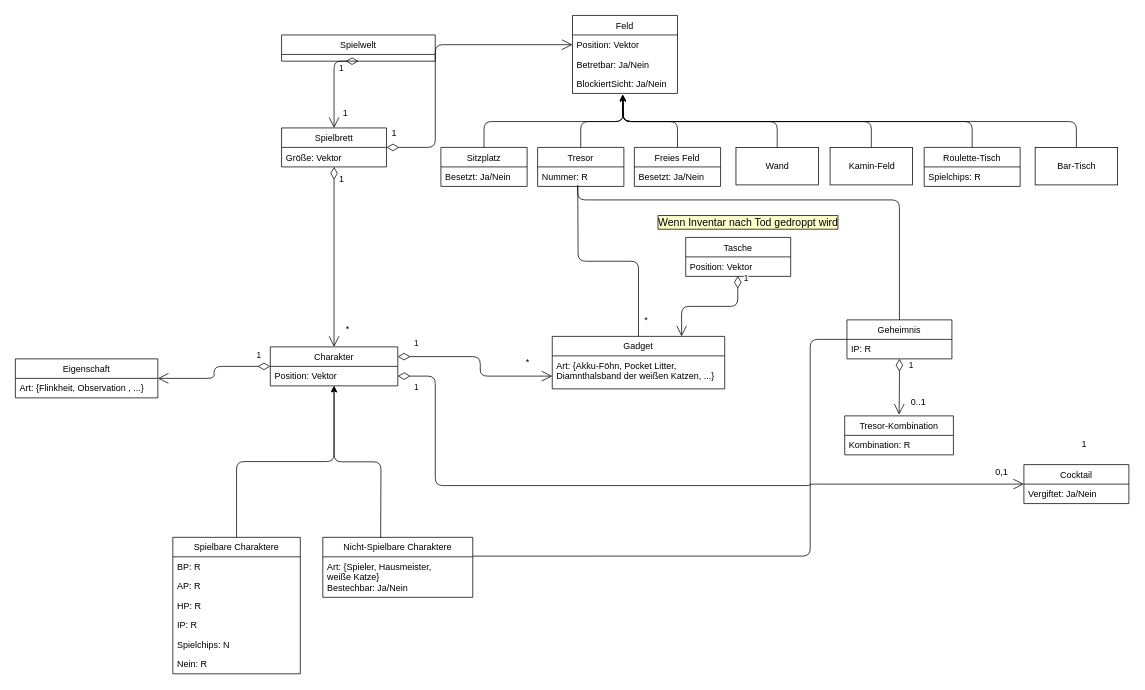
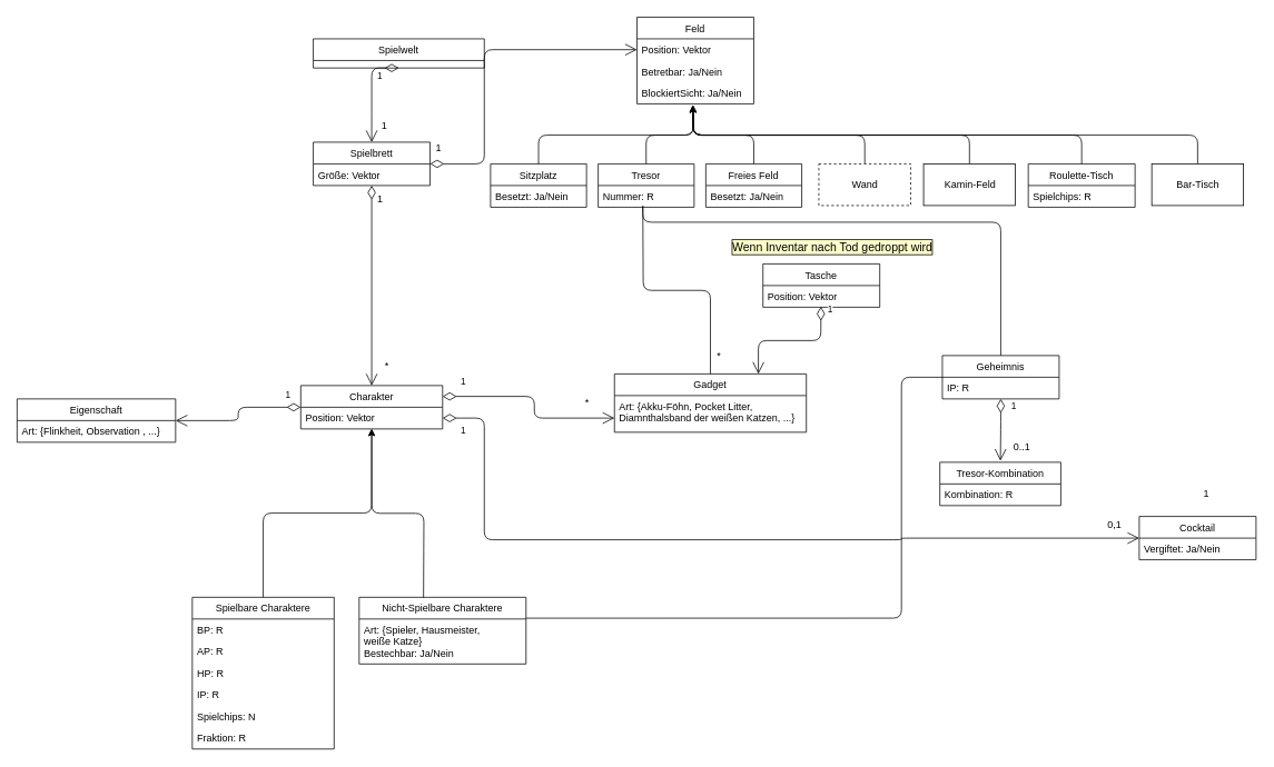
  <mxCell id="0" />
  <mxCell id="1" parent="0" />
  <mxCell id="2" value="Spielwelt" style="swimlane;fontStyle=0;childLayout=stackLayout;horizontal=1;startSize=26;fillColor=none;horizontalStack=0;resizeParent=1;resizeParentMax=0;resizeLast=0;collapsible=1;marginBottom=0;" parent="1" vertex="1"><mxGeometry x="375" y="46" width="205" height="35" as="geometry" /></mxCell>
  <mxCell id="3" value="Charakter" style="swimlane;fontStyle=0;childLayout=stackLayout;horizontal=1;startSize=26;fillColor=none;horizontalStack=0;resizeParent=1;resizeParentMax=0;resizeLast=0;collapsible=1;marginBottom=0;" parent="1" vertex="1"><mxGeometry x="360" y="462" width="170" height="52" as="geometry" /></mxCell>
  <mxCell id="4" value="Position: Vektor" style="text;strokeColor=none;fillColor=none;align=left;verticalAlign=top;spacingLeft=4;spacingRight=4;overflow=hidden;rotatable=0;points=[[0,0.5],[1,0.5]];portConstraint=eastwest;" parent="3" vertex="1"><mxGeometry y="26" width="170" height="26" as="geometry" /></mxCell>
  <mxCell id="5" style="edgeStyle=elbowEdgeStyle;rounded=1;jumpStyle=none;orthogonalLoop=1;jettySize=auto;elbow=vertical;html=1;entryX=0;entryY=0.5;entryDx=0;entryDy=0;" parent="3" source="4" target="4" edge="1"><mxGeometry relative="1" as="geometry" /></mxCell>
  <mxCell id="6" value="Eigenschaft" style="swimlane;fontStyle=0;childLayout=stackLayout;horizontal=1;startSize=26;fillColor=none;horizontalStack=0;resizeParent=1;resizeParentMax=0;resizeLast=0;collapsible=1;marginBottom=0;" parent="1" vertex="1"><mxGeometry x="20" y="478" width="190" height="52" as="geometry" /></mxCell>
  <mxCell id="7" value="Art: {Flinkheit, Observation , ...}" style="text;strokeColor=none;fillColor=none;align=left;verticalAlign=top;spacingLeft=4;spacingRight=4;overflow=hidden;rotatable=0;points=[[0,0.5],[1,0.5]];portConstraint=eastwest;" vertex="1" parent="6"><mxGeometry y="26" width="190" height="26" as="geometry" /></mxCell>
  <mxCell id="8" value="Gadget" style="swimlane;fontStyle=0;childLayout=stackLayout;horizontal=1;startSize=26;fillColor=none;horizontalStack=0;resizeParent=1;resizeParentMax=0;resizeLast=0;collapsible=1;marginBottom=0;" parent="1" vertex="1"><mxGeometry x="736" y="448" width="230" height="70" as="geometry" /></mxCell>
  <mxCell id="9" value="Art: {Akku-Föhn, Pocket Litter,&#10;Diamnthalsband der weißen Katzen, ...}" style="text;strokeColor=none;fillColor=none;align=left;verticalAlign=top;spacingLeft=4;spacingRight=4;overflow=hidden;rotatable=0;points=[[0,0.5],[1,0.5]];portConstraint=eastwest;" vertex="1" parent="8"><mxGeometry y="26" width="230" height="44" as="geometry" /></mxCell>
  <mxCell id="10" value="Spielbrett" style="swimlane;fontStyle=0;childLayout=stackLayout;horizontal=1;startSize=26;fillColor=none;horizontalStack=0;resizeParent=1;resizeParentMax=0;resizeLast=0;collapsible=1;marginBottom=0;" parent="1" vertex="1"><mxGeometry x="375" y="170" width="140" height="52" as="geometry" /></mxCell>
  <mxCell id="11" value="Größe: Vektor" style="text;strokeColor=none;fillColor=none;align=left;verticalAlign=top;spacingLeft=4;spacingRight=4;overflow=hidden;rotatable=0;points=[[0,0.5],[1,0.5]];portConstraint=eastwest;" vertex="1" parent="10"><mxGeometry y="26" width="140" height="26" as="geometry" /></mxCell>
  <mxCell id="12" style="edgeStyle=orthogonalEdgeStyle;rounded=1;jumpStyle=none;jumpSize=16;orthogonalLoop=1;jettySize=auto;html=1;exitX=0.5;exitY=0;exitDx=0;exitDy=0;entryX=0.5;entryY=1;entryDx=0;entryDy=0;" edge="1" parent="1" target="3"><mxGeometry relative="1" as="geometry"><mxPoint x="430" y="566" as="targetPoint" /><mxPoint x="507.143" y="716.571" as="sourcePoint" /></mxGeometry></mxCell>
  <mxCell id="13" value="Feld" style="swimlane;fontStyle=0;childLayout=stackLayout;horizontal=1;startSize=26;fillColor=none;horizontalStack=0;resizeParent=1;resizeParentMax=0;resizeLast=0;collapsible=1;marginBottom=0;fontSize=12;" parent="1" vertex="1"><mxGeometry x="763" y="20" width="140" height="104" as="geometry" /></mxCell>
  <mxCell id="14" value="Position: Vektor" style="text;strokeColor=none;fillColor=none;align=left;verticalAlign=top;spacingLeft=4;spacingRight=4;overflow=hidden;rotatable=0;points=[[0,0.5],[1,0.5]];portConstraint=eastwest;" parent="13" vertex="1"><mxGeometry y="26" width="140" height="26" as="geometry" /></mxCell>
  <mxCell id="15" value="Betretbar: Ja/Nein" style="text;strokeColor=none;fillColor=none;align=left;verticalAlign=top;spacingLeft=4;spacingRight=4;overflow=hidden;rotatable=0;points=[[0,0.5],[1,0.5]];portConstraint=eastwest;" parent="13" vertex="1"><mxGeometry y="52" width="140" height="26" as="geometry" /></mxCell>
  <mxCell id="16" value="BlockiertSicht: Ja/Nein" style="text;strokeColor=none;fillColor=none;align=left;verticalAlign=top;spacingLeft=4;spacingRight=4;overflow=hidden;rotatable=0;points=[[0,0.5],[1,0.5]];portConstraint=eastwest;" parent="13" vertex="1"><mxGeometry y="78" width="140" height="26" as="geometry" /></mxCell>
  <mxCell id="17" style="edgeStyle=orthogonalEdgeStyle;rounded=1;jumpStyle=none;jumpSize=16;orthogonalLoop=1;jettySize=auto;html=1;exitX=0.5;exitY=0;exitDx=0;exitDy=0;" edge="1" parent="1" source="18"><mxGeometry relative="1" as="geometry"><mxPoint x="830" y="126" as="targetPoint" /></mxGeometry></mxCell>
- <mxCell id="18" value="Wand" style="html=1;fontSize=12;" parent="1" vertex="1"><mxGeometry x="981" y="196" width="110" height="50" as="geometry" /></mxCell>
+ <mxCell id="18" value="Wand" style="html=1;fontSize=12;dashed=1;" parent="1" vertex="1"><mxGeometry x="981" y="196" width="110" height="50" as="geometry" /></mxCell>
  <mxCell id="19" style="edgeStyle=orthogonalEdgeStyle;rounded=1;jumpStyle=none;jumpSize=16;orthogonalLoop=1;jettySize=auto;html=1;exitX=0.5;exitY=0;exitDx=0;exitDy=0;" edge="1" parent="1" source="20"><mxGeometry relative="1" as="geometry"><mxPoint x="830" y="126" as="targetPoint" /></mxGeometry></mxCell>
  <mxCell id="20" value="Kamin-Feld" style="html=1;fontSize=12;" parent="1" vertex="1"><mxGeometry x="1106.5" y="196" width="110" height="50" as="geometry" /></mxCell>
  <mxCell id="21" style="edgeStyle=orthogonalEdgeStyle;rounded=1;jumpStyle=none;jumpSize=16;orthogonalLoop=1;jettySize=auto;html=1;exitX=0.5;exitY=0;exitDx=0;exitDy=0;" edge="1" parent="1" source="22"><mxGeometry relative="1" as="geometry"><mxPoint x="830" y="126" as="targetPoint" /></mxGeometry></mxCell>
  <mxCell id="22" value="Bar-Tisch" style="html=1;fontSize=12;" parent="1" vertex="1"><mxGeometry x="1380" y="196" width="110" height="50" as="geometry" /></mxCell>
  <mxCell id="23" value="Cocktail" style="swimlane;fontStyle=0;childLayout=stackLayout;horizontal=1;startSize=26;fillColor=none;horizontalStack=0;resizeParent=1;resizeParentMax=0;resizeLast=0;collapsible=1;marginBottom=0;fontSize=12;" parent="1" vertex="1"><mxGeometry x="1365" y="619" width="140" height="52" as="geometry" /></mxCell>
  <mxCell id="24" value="Vergiftet: Ja/Nein" style="text;strokeColor=none;fillColor=none;align=left;verticalAlign=top;spacingLeft=4;spacingRight=4;overflow=hidden;rotatable=0;points=[[0,0.5],[1,0.5]];portConstraint=eastwest;" parent="23" vertex="1"><mxGeometry y="26" width="140" height="26" as="geometry" /></mxCell>
  <mxCell id="25" value="Geheimnis" style="swimlane;fontStyle=0;childLayout=stackLayout;horizontal=1;startSize=26;fillColor=none;horizontalStack=0;resizeParent=1;resizeParentMax=0;resizeLast=0;collapsible=1;marginBottom=0;fontSize=12;" parent="1" vertex="1"><mxGeometry x="1129" y="426" width="140" height="52" as="geometry" /></mxCell>
  <mxCell id="26" value="IP: R" style="text;strokeColor=none;fillColor=none;align=left;verticalAlign=top;spacingLeft=4;spacingRight=4;overflow=hidden;rotatable=0;points=[[0,0.5],[1,0.5]];portConstraint=eastwest;" parent="25" vertex="1"><mxGeometry y="26" width="140" height="26" as="geometry" /></mxCell>
  <mxCell id="27" value="Tasche" style="swimlane;fontStyle=0;childLayout=stackLayout;horizontal=1;startSize=26;fillColor=none;horizontalStack=0;resizeParent=1;resizeParentMax=0;resizeLast=0;collapsible=1;marginBottom=0;fontSize=12;" parent="1" vertex="1"><mxGeometry x="914" y="316" width="140" height="52" as="geometry" /></mxCell>
  <mxCell id="28" value="Position: Vektor" style="text;strokeColor=none;fillColor=none;align=left;verticalAlign=top;spacingLeft=4;spacingRight=4;overflow=hidden;rotatable=0;points=[[0,0.5],[1,0.5]];portConstraint=eastwest;" parent="27" vertex="1"><mxGeometry y="26" width="140" height="26" as="geometry" /></mxCell>
  <mxCell id="29" value="Wenn Inventar nach Tod gedroppt wird" style="text;html=1;align=center;verticalAlign=middle;resizable=0;points=[];;autosize=1;fontSize=14;labelBackgroundColor=#FFFFCC;labelBorderColor=#000000;spacingRight=5;" parent="1" vertex="1"><mxGeometry x="869" y="286" width="260" height="20" as="geometry" /></mxCell>
  <mxCell id="30" value="1" style="endArrow=open;html=1;endSize=12;startArrow=diamondThin;startSize=14;startFill=0;edgeStyle=orthogonalEdgeStyle;align=left;verticalAlign=bottom;entryX=1;entryY=0.5;entryDx=0;entryDy=0;exitX=0;exitY=0.5;exitDx=0;exitDy=0;" parent="1" source="3" target="6" edge="1"><mxGeometry x="-0.757" y="-5" relative="1" as="geometry"><mxPoint x="340" y="486" as="sourcePoint" /><mxPoint x="370" y="497.5" as="targetPoint" /><mxPoint as="offset" /></mxGeometry></mxCell>
  <mxCell id="31" value="1" style="endArrow=open;html=1;endSize=12;startArrow=diamondThin;startSize=14;startFill=0;edgeStyle=orthogonalEdgeStyle;align=left;verticalAlign=bottom;entryX=0;entryY=0.5;entryDx=0;entryDy=0;jumpStyle=arc;exitX=1;exitY=0.5;exitDx=0;exitDy=0;" parent="1" source="4" target="23" edge="1"><mxGeometry x="-0.847" y="-30" relative="1" as="geometry"><mxPoint x="580" y="537" as="sourcePoint" /><mxPoint x="470" y="896" as="targetPoint" /><Array as="points"><mxPoint x="580" y="501" /><mxPoint x="580" y="647" /><mxPoint x="1080" y="647" /><mxPoint x="1080" y="645" /></Array><mxPoint y="-1" as="offset" /></mxGeometry></mxCell>
  <mxCell id="32" value="0,1" style="text;html=1;align=center;verticalAlign=middle;resizable=0;points=[];;autosize=1;" parent="1" vertex="1"><mxGeometry x="1320" y="619" width="30" height="20" as="geometry" /></mxCell>
  <mxCell id="33" value="1" style="endArrow=open;html=1;endSize=12;startArrow=diamondThin;startSize=14;startFill=0;edgeStyle=orthogonalEdgeStyle;align=left;verticalAlign=bottom;exitX=1;exitY=0.25;exitDx=0;exitDy=0;" parent="1" source="3" edge="1"><mxGeometry x="-0.827" y="9" relative="1" as="geometry"><mxPoint x="560" y="467" as="sourcePoint" /><mxPoint x="736" y="501" as="targetPoint" /><Array as="points"><mxPoint x="640" y="475" /><mxPoint x="640" y="501" /></Array><mxPoint as="offset" /></mxGeometry></mxCell>
  <mxCell id="34" style="edgeStyle=elbowEdgeStyle;rounded=1;jumpStyle=none;orthogonalLoop=1;jettySize=auto;elbow=vertical;html=1;entryX=0;entryY=0.75;entryDx=0;entryDy=0;" parent="1" source="8" target="8" edge="1"><mxGeometry relative="1" as="geometry" /></mxCell>
  <mxCell id="35" value="*" style="text;html=1;align=center;verticalAlign=middle;resizable=0;points=[];;autosize=1;" parent="1" vertex="1"><mxGeometry x="692.5" y="473" width="20" height="20" as="geometry" /></mxCell>
  <mxCell id="36" value="1" style="endArrow=open;html=1;endSize=12;startArrow=diamondThin;startSize=14;startFill=0;edgeStyle=orthogonalEdgeStyle;align=left;verticalAlign=bottom;exitX=0.496;exitY=0.977;exitDx=0;exitDy=0;exitPerimeter=0;entryX=0.75;entryY=0;entryDx=0;entryDy=0;" parent="1" source="28" target="8" edge="1"><mxGeometry x="-0.83" y="7" relative="1" as="geometry"><mxPoint x="1023" y="386" as="sourcePoint" /><mxPoint x="1183" y="386" as="targetPoint" /><mxPoint as="offset" /></mxGeometry></mxCell>
  <mxCell id="37" value="*" style="text;html=1;align=center;verticalAlign=middle;resizable=0;points=[];;autosize=1;" parent="1" vertex="1"><mxGeometry x="850.5" y="416" width="20" height="20" as="geometry" /></mxCell>
  <mxCell id="38" value="1" style="endArrow=open;html=1;endSize=12;startArrow=diamondThin;startSize=14;startFill=0;edgeStyle=orthogonalEdgeStyle;align=left;verticalAlign=bottom;exitX=0.5;exitY=1;exitDx=0;exitDy=0;entryX=0.5;entryY=0;entryDx=0;entryDy=0;" parent="1" source="2" target="10" edge="1"><mxGeometry x="0.333" y="30" relative="1" as="geometry"><mxPoint x="487.5" y="296" as="sourcePoint" /><mxPoint x="647.5" y="296" as="targetPoint" /><Array as="points"><mxPoint x="445" y="146" /><mxPoint x="445" y="146" /></Array><mxPoint x="-25" y="-30" as="offset" /></mxGeometry></mxCell>
  <mxCell id="39" value="1" style="text;html=1;align=center;verticalAlign=middle;resizable=0;points=[];;autosize=1;" parent="1" vertex="1"><mxGeometry x="449.5" y="141" width="20" height="20" as="geometry" /></mxCell>
  <mxCell id="40" value="1" style="endArrow=open;html=1;endSize=12;startArrow=diamondThin;startSize=14;startFill=0;edgeStyle=orthogonalEdgeStyle;align=left;verticalAlign=bottom;fontSize=12;exitX=0.5;exitY=1;exitDx=0;exitDy=0;entryX=0.5;entryY=0;entryDx=0;entryDy=0;" parent="1" source="10" target="3" edge="1"><mxGeometry x="-0.786" y="5" relative="1" as="geometry"><mxPoint x="562.5" y="306" as="sourcePoint" /><mxPoint x="445" y="326" as="targetPoint" /><mxPoint as="offset" /></mxGeometry></mxCell>
  <mxCell id="41" value="*" style="text;html=1;align=center;verticalAlign=middle;resizable=0;points=[];;autosize=1;fontSize=12;" parent="1" vertex="1"><mxGeometry x="452.5" y="428" width="20" height="20" as="geometry" /></mxCell>
  <mxCell id="42" value="" style="endArrow=none;html=1;edgeStyle=orthogonalEdgeStyle;fontSize=12;entryX=0;entryY=0.5;entryDx=0;entryDy=0;jumpStyle=arc;jumpSize=16;exitX=1;exitY=0.313;exitDx=0;exitDy=0;exitPerimeter=0;" parent="1" source="71" target="25" edge="1"><mxGeometry relative="1" as="geometry"><mxPoint x="650" y="756" as="sourcePoint" /><mxPoint x="782.5" y="741" as="targetPoint" /><Array as="points"><mxPoint x="1080" y="741" /><mxPoint x="1080" y="452" /></Array></mxGeometry></mxCell>
  <mxCell id="43" value="" style="endArrow=none;html=1;edgeStyle=orthogonalEdgeStyle;fontSize=12;exitX=0.5;exitY=1;exitDx=0;exitDy=0;entryX=0.5;entryY=0;entryDx=0;entryDy=0;" parent="1" target="8" edge="1"><mxGeometry relative="1" as="geometry"><mxPoint x="770" y="246.571" as="sourcePoint" /><mxPoint x="910.5" y="285.5" as="targetPoint" /></mxGeometry></mxCell>
  <mxCell id="44" value="" style="endArrow=none;html=1;edgeStyle=orthogonalEdgeStyle;fontSize=12;exitX=0.5;exitY=1;exitDx=0;exitDy=0;entryX=0.5;entryY=0;entryDx=0;entryDy=0;" parent="1" target="25" edge="1"><mxGeometry relative="1" as="geometry"><mxPoint x="770" y="246.571" as="sourcePoint" /><mxPoint x="1320" y="351.5" as="targetPoint" /><Array as="points"><mxPoint x="770" y="266" /><mxPoint x="1199" y="266" /></Array></mxGeometry></mxCell>
  <mxCell id="45" value="1" style="text;html=1;align=center;verticalAlign=middle;resizable=0;points=[];;autosize=1;fontSize=12;" parent="1" vertex="1"><mxGeometry x="1435" y="582" width="20" height="20" as="geometry" /></mxCell>
  <mxCell id="46" value="1" style="endArrow=open;html=1;endSize=12;startArrow=diamondThin;startSize=14;startFill=0;edgeStyle=orthogonalEdgeStyle;align=left;verticalAlign=bottom;fontSize=12;exitX=1;exitY=0.5;exitDx=0;exitDy=0;entryX=0;entryY=0.5;entryDx=0;entryDy=0;" parent="1" source="10" target="14" edge="1"><mxGeometry x="-0.61" y="60" relative="1" as="geometry"><mxPoint x="603" y="315" as="sourcePoint" /><mxPoint x="763" y="315" as="targetPoint" /><Array as="points"><mxPoint x="580" y="196" /><mxPoint x="580" y="59" /></Array><mxPoint as="offset" /></mxGeometry></mxCell>
  <mxCell id="47" value="1" style="endArrow=open;html=1;endSize=12;startArrow=diamondThin;startSize=14;startFill=0;edgeStyle=orthogonalEdgeStyle;align=left;verticalAlign=bottom;entryX=0.5;entryY=0;entryDx=0;entryDy=0;" parent="1" source="25" edge="1"><mxGeometry x="-0.513" y="11" relative="1" as="geometry"><mxPoint x="1184" y="510.5" as="sourcePoint" /><mxPoint x="1198.571" y="552.286" as="targetPoint" /><mxPoint as="offset" /></mxGeometry></mxCell>
  <mxCell id="48" value="0..1" style="text;html=1;align=center;verticalAlign=middle;resizable=0;points=[];;autosize=1;" parent="1" vertex="1"><mxGeometry x="1204" y="526" width="40" height="20" as="geometry" /></mxCell>
  <mxCell id="49" style="edgeStyle=orthogonalEdgeStyle;rounded=1;jumpStyle=none;jumpSize=16;orthogonalLoop=1;jettySize=auto;html=1;exitX=0.5;exitY=0;exitDx=0;exitDy=0;" edge="1" parent="1" source="50"><mxGeometry relative="1" as="geometry"><mxPoint x="830" y="126" as="targetPoint" /></mxGeometry></mxCell>
  <mxCell id="50" value="Roulette-Tisch" style="swimlane;fontStyle=0;childLayout=stackLayout;horizontal=1;startSize=26;fillColor=none;horizontalStack=0;resizeParent=1;resizeParentMax=0;resizeLast=0;collapsible=1;marginBottom=0;" vertex="1" parent="1"><mxGeometry x="1232" y="196" width="128" height="52" as="geometry" /></mxCell>
  <mxCell id="51" value="Spielchips: R" style="text;strokeColor=none;fillColor=none;align=left;verticalAlign=top;spacingLeft=4;spacingRight=4;overflow=hidden;rotatable=0;points=[[0,0.5],[1,0.5]];portConstraint=eastwest;" vertex="1" parent="50"><mxGeometry y="26" width="128" height="26" as="geometry" /></mxCell>
  <mxCell id="52" style="edgeStyle=orthogonalEdgeStyle;rounded=1;jumpStyle=none;jumpSize=16;orthogonalLoop=1;jettySize=auto;html=1;exitX=0.5;exitY=0;exitDx=0;exitDy=0;" edge="1" parent="1" source="53"><mxGeometry relative="1" as="geometry"><mxPoint x="830" y="126" as="targetPoint" /></mxGeometry></mxCell>
  <mxCell id="53" value="Sitzplatz" style="swimlane;fontStyle=0;childLayout=stackLayout;horizontal=1;startSize=26;fillColor=none;horizontalStack=0;resizeParent=1;resizeParentMax=0;resizeLast=0;collapsible=1;marginBottom=0;" vertex="1" parent="1"><mxGeometry x="587.5" y="196" width="115" height="52" as="geometry" /></mxCell>
  <mxCell id="54" value="Besetzt: Ja/Nein" style="text;strokeColor=none;fillColor=none;align=left;verticalAlign=top;spacingLeft=4;spacingRight=4;overflow=hidden;rotatable=0;points=[[0,0.5],[1,0.5]];portConstraint=eastwest;" vertex="1" parent="53"><mxGeometry y="26" width="115" height="26" as="geometry" /></mxCell>
  <mxCell id="55" style="edgeStyle=orthogonalEdgeStyle;rounded=1;jumpStyle=none;jumpSize=16;orthogonalLoop=1;jettySize=auto;html=1;exitX=0.5;exitY=0;exitDx=0;exitDy=0;" edge="1" parent="1" source="56"><mxGeometry relative="1" as="geometry"><mxPoint x="830" y="126" as="targetPoint" /></mxGeometry></mxCell>
  <mxCell id="56" value="Freies Feld" style="swimlane;fontStyle=0;childLayout=stackLayout;horizontal=1;startSize=26;fillColor=none;horizontalStack=0;resizeParent=1;resizeParentMax=0;resizeLast=0;collapsible=1;marginBottom=0;" vertex="1" parent="1"><mxGeometry x="845.5" y="196" width="115" height="52" as="geometry" /></mxCell>
  <mxCell id="57" value="Besetzt: Ja/Nein" style="text;strokeColor=none;fillColor=none;align=left;verticalAlign=top;spacingLeft=4;spacingRight=4;overflow=hidden;rotatable=0;points=[[0,0.5],[1,0.5]];portConstraint=eastwest;" vertex="1" parent="56"><mxGeometry y="26" width="115" height="26" as="geometry" /></mxCell>
  <mxCell id="58" style="edgeStyle=orthogonalEdgeStyle;rounded=1;jumpStyle=none;jumpSize=16;orthogonalLoop=1;jettySize=auto;html=1;exitX=0.5;exitY=0;exitDx=0;exitDy=0;" edge="1" parent="1" source="59"><mxGeometry relative="1" as="geometry"><mxPoint x="830" y="126" as="targetPoint" /></mxGeometry></mxCell>
  <mxCell id="59" value="Tresor" style="swimlane;fontStyle=0;childLayout=stackLayout;horizontal=1;startSize=26;fillColor=none;horizontalStack=0;resizeParent=1;resizeParentMax=0;resizeLast=0;collapsible=1;marginBottom=0;" vertex="1" parent="1"><mxGeometry x="716.5" y="196" width="115" height="52" as="geometry" /></mxCell>
  <mxCell id="60" value="Nummer: R" style="text;strokeColor=none;fillColor=none;align=left;verticalAlign=top;spacingLeft=4;spacingRight=4;overflow=hidden;rotatable=0;points=[[0,0.5],[1,0.5]];portConstraint=eastwest;" vertex="1" parent="59"><mxGeometry y="26" width="115" height="26" as="geometry" /></mxCell>
  <mxCell id="61" value="Tresor-Kombination" style="swimlane;fontStyle=0;childLayout=stackLayout;horizontal=1;startSize=26;fillColor=none;horizontalStack=0;resizeParent=1;resizeParentMax=0;resizeLast=0;collapsible=1;marginBottom=0;" vertex="1" parent="1"><mxGeometry x="1126" y="554" width="145" height="52" as="geometry" /></mxCell>
  <mxCell id="62" value="Kombination: R" style="text;strokeColor=none;fillColor=none;align=left;verticalAlign=top;spacingLeft=4;spacingRight=4;overflow=hidden;rotatable=0;points=[[0,0.5],[1,0.5]];portConstraint=eastwest;" vertex="1" parent="61"><mxGeometry y="26" width="145" height="26" as="geometry" /></mxCell>
  <mxCell id="63" style="edgeStyle=orthogonalEdgeStyle;rounded=1;jumpStyle=none;jumpSize=16;orthogonalLoop=1;jettySize=auto;html=1;exitX=0.5;exitY=0;exitDx=0;exitDy=0;entryX=0.5;entryY=1;entryDx=0;entryDy=0;" edge="1" parent="1" source="64" target="3"><mxGeometry relative="1" as="geometry"><mxPoint x="430" y="566" as="targetPoint" /></mxGeometry></mxCell>
  <mxCell id="64" value="Spielbare Charaktere" style="swimlane;fontStyle=0;childLayout=stackLayout;horizontal=1;startSize=26;fillColor=none;horizontalStack=0;resizeParent=1;resizeParentMax=0;resizeLast=0;collapsible=1;marginBottom=0;" vertex="1" parent="1"><mxGeometry x="230" y="716" width="170" height="182" as="geometry" /></mxCell>
  <mxCell id="65" value="BP: R" style="text;strokeColor=none;fillColor=none;align=left;verticalAlign=top;spacingLeft=4;spacingRight=4;overflow=hidden;rotatable=0;points=[[0,0.5],[1,0.5]];portConstraint=eastwest;" parent="64" vertex="1"><mxGeometry y="26" width="170" height="26" as="geometry" /></mxCell>
  <mxCell id="66" value="AP: R" style="text;strokeColor=none;fillColor=none;align=left;verticalAlign=top;spacingLeft=4;spacingRight=4;overflow=hidden;rotatable=0;points=[[0,0.5],[1,0.5]];portConstraint=eastwest;" parent="64" vertex="1"><mxGeometry y="52" width="170" height="26" as="geometry" /></mxCell>
  <mxCell id="67" value="HP: R" style="text;strokeColor=none;fillColor=none;align=left;verticalAlign=top;spacingLeft=4;spacingRight=4;overflow=hidden;rotatable=0;points=[[0,0.5],[1,0.5]];portConstraint=eastwest;" parent="64" vertex="1"><mxGeometry y="78" width="170" height="26" as="geometry" /></mxCell>
  <mxCell id="68" value="IP: R" style="text;strokeColor=none;fillColor=none;align=left;verticalAlign=top;spacingLeft=4;spacingRight=4;overflow=hidden;rotatable=0;points=[[0,0.5],[1,0.5]];portConstraint=eastwest;" parent="64" vertex="1"><mxGeometry y="104" width="170" height="26" as="geometry" /></mxCell>
  <mxCell id="69" value="Spielchips: N" style="text;strokeColor=none;fillColor=none;align=left;verticalAlign=top;spacingLeft=4;spacingRight=4;overflow=hidden;rotatable=0;points=[[0,0.5],[1,0.5]];portConstraint=eastwest;" parent="64" vertex="1"><mxGeometry y="130" width="170" height="26" as="geometry" /></mxCell>
- <mxCell id="70" value="Nein: R" style="text;strokeColor=none;fillColor=none;align=left;verticalAlign=top;spacingLeft=4;spacingRight=4;overflow=hidden;rotatable=0;points=[[0,0.5],[1,0.5]];portConstraint=eastwest;" vertex="1" parent="64"><mxGeometry y="156" width="170" height="26" as="geometry" /></mxCell>
+ <mxCell id="70" value="Fraktion: R" style="text;strokeColor=none;fillColor=none;align=left;verticalAlign=top;spacingLeft=4;spacingRight=4;overflow=hidden;rotatable=0;points=[[0,0.5],[1,0.5]];portConstraint=eastwest;" vertex="1" parent="64"><mxGeometry y="156" width="170" height="26" as="geometry" /></mxCell>
  <mxCell id="71" value="Nicht-Spielbare Charaktere" style="swimlane;fontStyle=0;childLayout=stackLayout;horizontal=1;startSize=26;fillColor=none;horizontalStack=0;resizeParent=1;resizeParentMax=0;resizeLast=0;collapsible=1;marginBottom=0;" vertex="1" parent="1"><mxGeometry x="430" y="716" width="200" height="80" as="geometry" /></mxCell>
  <mxCell id="72" value="Art: {Spieler, Hausmeister,&#10;weiße Katze}&#10;Bestechbar: Ja/Nein" style="text;strokeColor=none;fillColor=none;align=left;verticalAlign=top;spacingLeft=4;spacingRight=4;overflow=hidden;rotatable=0;points=[[0,0.5],[1,0.5]];portConstraint=eastwest;" vertex="1" parent="71"><mxGeometry y="26" width="200" height="54" as="geometry" /></mxCell>
